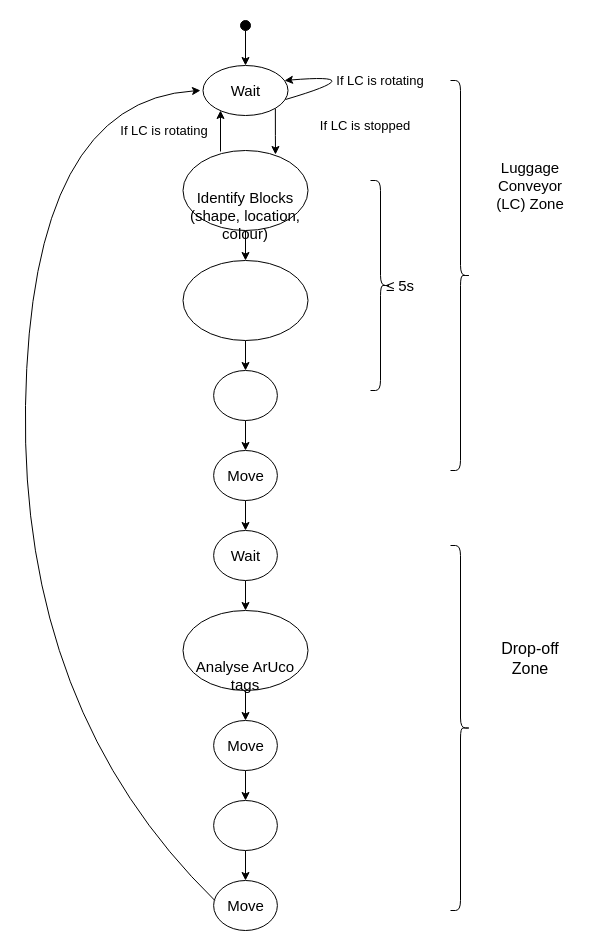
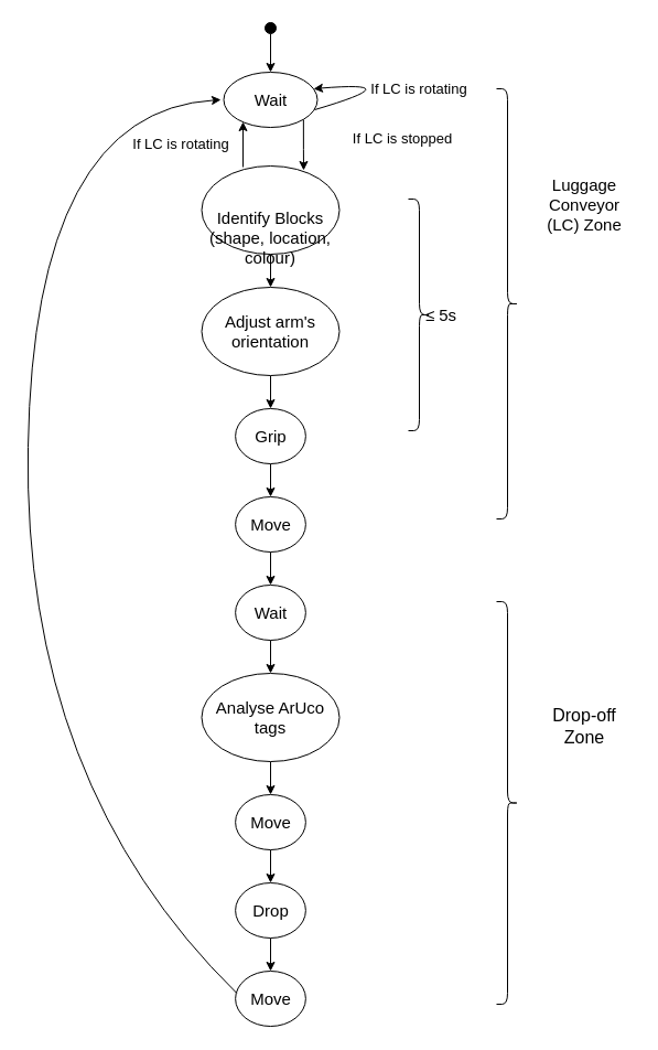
  <mxCell id="0" />
  <mxCell id="1" parent="0" />
  <mxCell id="2" value="" style="edgeStyle=orthogonalEdgeStyle;rounded=0;orthogonalLoop=1;jettySize=auto;html=1;entryX=0.5;entryY=0;entryDx=0;entryDy=0;" edge="1" parent="1" source="3" target="5"><mxGeometry relative="1" as="geometry"><mxPoint x="245" y="60" as="targetPoint" /><Array as="points" /></mxGeometry></mxCell>
  <mxCell id="3" value="" style="ellipse;whiteSpace=wrap;html=1;fillColor=#000000;" vertex="1" parent="1"><mxGeometry x="240" y="20" width="10" height="10" as="geometry" /></mxCell>
  <mxCell id="4" style="edgeStyle=orthogonalEdgeStyle;rounded=0;orthogonalLoop=1;jettySize=auto;html=1;exitX=1;exitY=1;exitDx=0;exitDy=0;entryX=0.74;entryY=0.05;entryDx=0;entryDy=0;entryPerimeter=0;" edge="1" parent="1" source="5" target="8"><mxGeometry relative="1" as="geometry" /></mxCell>
  <mxCell id="5" value="" style="ellipse;whiteSpace=wrap;html=1;fillColor=#FFFFFF;" vertex="1" parent="1"><mxGeometry x="202.5" y="65" width="85" height="50" as="geometry" /></mxCell>
  <mxCell id="6" value="&lt;font style=&quot;font-size: 15px&quot;&gt;Wait&lt;/font&gt;" style="text;html=1;strokeColor=none;fillColor=none;align=center;verticalAlign=middle;whiteSpace=wrap;rounded=0;" vertex="1" parent="1"><mxGeometry x="227.5" y="80" width="35" height="20" as="geometry" /></mxCell>
  <mxCell id="7" style="edgeStyle=orthogonalEdgeStyle;rounded=0;orthogonalLoop=1;jettySize=auto;html=1;exitX=0.5;exitY=1;exitDx=0;exitDy=0;entryX=0.5;entryY=0;entryDx=0;entryDy=0;" edge="1" parent="1" source="8" target="14"><mxGeometry relative="1" as="geometry" /></mxCell>
  <mxCell id="8" value="" style="ellipse;whiteSpace=wrap;html=1;fillColor=#FFFFFF;" vertex="1" parent="1"><mxGeometry x="182.5" y="150" width="125" height="80" as="geometry" /></mxCell>
  <mxCell id="9" value="&lt;div style=&quot;font-size: 15px&quot;&gt;&lt;font style=&quot;font-size: 15px&quot;&gt;Identify Blocks&lt;/font&gt;&lt;/div&gt;&lt;div style=&quot;font-size: 15px&quot;&gt;&lt;font style=&quot;font-size: 15px&quot;&gt;(shape, location, colour)&lt;br&gt;&lt;/font&gt;&lt;/div&gt;" style="text;html=1;strokeColor=none;fillColor=none;align=center;verticalAlign=middle;whiteSpace=wrap;rounded=0;" vertex="1" parent="1"><mxGeometry x="185" y="205" width="120" height="20" as="geometry" /></mxCell>
  <mxCell id="10" value="&lt;font style=&quot;font-size: 13px&quot;&gt;If LC is stopped&lt;/font&gt;" style="text;html=1;strokeColor=none;fillColor=none;align=center;verticalAlign=middle;whiteSpace=wrap;rounded=0;" vertex="1" parent="1"><mxGeometry x="315" y="115" width="100" height="20" as="geometry" /></mxCell>
  <mxCell id="11" value="" style="curved=1;endArrow=classic;html=1;exitX=0.971;exitY=0.68;exitDx=0;exitDy=0;exitPerimeter=0;entryX=0.959;entryY=0.3;entryDx=0;entryDy=0;entryPerimeter=0;" edge="1" parent="1" source="5" target="5"><mxGeometry width="50" height="50" relative="1" as="geometry"><mxPoint x="295.5" y="107.5" as="sourcePoint" /><mxPoint x="287.5" y="82.5" as="targetPoint" /><Array as="points"><mxPoint x="375" y="72.5" /></Array></mxGeometry></mxCell>
  <mxCell id="12" value="&lt;font style=&quot;font-size: 13px&quot;&gt;If LC is rotating&lt;br&gt;&lt;/font&gt;" style="text;html=1;strokeColor=none;fillColor=none;align=center;verticalAlign=middle;whiteSpace=wrap;rounded=0;" vertex="1" parent="1"><mxGeometry x="330" y="70" width="100" height="20" as="geometry" /></mxCell>
  <mxCell id="13" value="" style="edgeStyle=orthogonalEdgeStyle;rounded=0;orthogonalLoop=1;jettySize=auto;html=1;entryX=0.5;entryY=0;entryDx=0;entryDy=0;" edge="1" parent="1" source="14" target="19"><mxGeometry relative="1" as="geometry" /></mxCell>
  <mxCell id="14" value="" style="ellipse;whiteSpace=wrap;html=1;fillColor=#FFFFFF;" vertex="1" parent="1"><mxGeometry x="182.5" y="260" width="125" height="80" as="geometry" /></mxCell>
+ <mxCell id="15" value="&lt;font style=&quot;font-size: 15px&quot;&gt;Adjust arm's orientation&lt;/font&gt;" style="text;html=1;strokeColor=none;fillColor=none;align=center;verticalAlign=middle;whiteSpace=wrap;rounded=0;" vertex="1" parent="1"><mxGeometry x="185" y="290" width="120" height="20" as="geometry" /></mxCell>
  <mxCell id="16" value="&lt;font style=&quot;font-size: 13px&quot;&gt;If LC is rotating&lt;br&gt;&lt;/font&gt;" style="text;html=1;strokeColor=none;fillColor=none;align=center;verticalAlign=middle;whiteSpace=wrap;rounded=0;" vertex="1" parent="1"><mxGeometry x="114.37" y="120" width="100" height="20" as="geometry" /></mxCell>
  <mxCell id="17" value="" style="endArrow=classic;html=1;" edge="1" parent="1"><mxGeometry width="50" height="50" relative="1" as="geometry"><mxPoint x="220" y="151" as="sourcePoint" /><mxPoint x="220" y="110" as="targetPoint" /></mxGeometry></mxCell>
  <mxCell id="18" style="edgeStyle=orthogonalEdgeStyle;rounded=0;orthogonalLoop=1;jettySize=auto;html=1;exitX=0.5;exitY=1;exitDx=0;exitDy=0;entryX=0.5;entryY=0;entryDx=0;entryDy=0;" edge="1" parent="1" source="19" target="22"><mxGeometry relative="1" as="geometry" /></mxCell>
  <mxCell id="19" value="" style="ellipse;whiteSpace=wrap;html=1;fillColor=#FFFFFF;" vertex="1" parent="1"><mxGeometry x="213.12" y="370" width="63.75" height="50" as="geometry" /></mxCell>
+ <mxCell id="20" value="&lt;font style=&quot;font-size: 15px&quot;&gt;Grip&lt;/font&gt;" style="text;html=1;strokeColor=none;fillColor=none;align=center;verticalAlign=middle;whiteSpace=wrap;rounded=0;" vertex="1" parent="1"><mxGeometry x="214.37" y="385" width="62.5" height="20" as="geometry" /></mxCell>
  <mxCell id="21" style="edgeStyle=orthogonalEdgeStyle;rounded=0;orthogonalLoop=1;jettySize=auto;html=1;exitX=0.5;exitY=1;exitDx=0;exitDy=0;entryX=0.5;entryY=0;entryDx=0;entryDy=0;" edge="1" parent="1" source="22" target="28"><mxGeometry relative="1" as="geometry" /></mxCell>
  <mxCell id="22" value="" style="ellipse;whiteSpace=wrap;html=1;fillColor=#FFFFFF;" vertex="1" parent="1"><mxGeometry x="213.12" y="450" width="63.75" height="50" as="geometry" /></mxCell>
  <mxCell id="23" value="&lt;font style=&quot;font-size: 15px&quot;&gt;Move&lt;/font&gt;" style="text;html=1;strokeColor=none;fillColor=none;align=center;verticalAlign=middle;whiteSpace=wrap;rounded=0;" vertex="1" parent="1"><mxGeometry x="214.37" y="465" width="62.5" height="20" as="geometry" /></mxCell>
  <mxCell id="24" style="edgeStyle=orthogonalEdgeStyle;rounded=0;orthogonalLoop=1;jettySize=auto;html=1;exitX=0.5;exitY=1;exitDx=0;exitDy=0;entryX=0.5;entryY=0;entryDx=0;entryDy=0;" edge="1" parent="1" source="25" target="37"><mxGeometry relative="1" as="geometry" /></mxCell>
  <mxCell id="25" value="" style="ellipse;whiteSpace=wrap;html=1;fillColor=#FFFFFF;" vertex="1" parent="1"><mxGeometry x="182.5" y="610" width="125" height="80" as="geometry" /></mxCell>
- <mxCell id="26" value="&lt;font style=&quot;font-size: 15px&quot;&gt;Analyse &lt;/font&gt;&lt;font style=&quot;font-size: 15px&quot;&gt;&lt;span class=&quot;ILfuVd NA6bn&quot;&gt;&lt;span class=&quot;hgKElc&quot;&gt;ArUco&lt;/span&gt;&lt;/span&gt; tags&lt;/font&gt;" style="text;html=1;strokeColor=none;fillColor=none;align=center;verticalAlign=middle;whiteSpace=wrap;rounded=0;" vertex="1" parent="1"><mxGeometry x="185" y="665" width="120" height="20" as="geometry" /></mxCell>
+ <mxCell id="26" value="&lt;font style=&quot;font-size: 15px&quot;&gt;Analyse &lt;/font&gt;&lt;font style=&quot;font-size: 15px&quot;&gt;&lt;span class=&quot;ILfuVd NA6bn&quot;&gt;&lt;span class=&quot;hgKElc&quot;&gt;ArUco&lt;/span&gt;&lt;/span&gt; tags&lt;/font&gt;" style="text;html=1;strokeColor=none;fillColor=none;align=center;verticalAlign=middle;whiteSpace=wrap;rounded=0;" vertex="1" parent="1"><mxGeometry x="185" y="640" width="120" height="20" as="geometry" /></mxCell>
  <mxCell id="27" style="edgeStyle=orthogonalEdgeStyle;rounded=0;orthogonalLoop=1;jettySize=auto;html=1;exitX=0.5;exitY=1;exitDx=0;exitDy=0;entryX=0.5;entryY=0;entryDx=0;entryDy=0;" edge="1" parent="1" source="28" target="25"><mxGeometry relative="1" as="geometry" /></mxCell>
  <mxCell id="28" value="" style="ellipse;whiteSpace=wrap;html=1;fillColor=#FFFFFF;" vertex="1" parent="1"><mxGeometry x="213.12" y="530" width="63.75" height="50" as="geometry" /></mxCell>
  <mxCell id="29" value="&lt;font style=&quot;font-size: 15px&quot;&gt;Wait&lt;/font&gt;" style="text;html=1;strokeColor=none;fillColor=none;align=center;verticalAlign=middle;whiteSpace=wrap;rounded=0;" vertex="1" parent="1"><mxGeometry x="214.37" y="545" width="62.5" height="20" as="geometry" /></mxCell>
  <mxCell id="30" style="edgeStyle=orthogonalEdgeStyle;rounded=0;orthogonalLoop=1;jettySize=auto;html=1;exitX=0.5;exitY=1;exitDx=0;exitDy=0;entryX=0.5;entryY=0;entryDx=0;entryDy=0;" edge="1" parent="1" source="31" target="33"><mxGeometry relative="1" as="geometry" /></mxCell>
  <mxCell id="31" value="" style="ellipse;whiteSpace=wrap;html=1;fillColor=#FFFFFF;" vertex="1" parent="1"><mxGeometry x="213.12" y="800" width="63.75" height="50" as="geometry" /></mxCell>
+ <mxCell id="32" value="&lt;font style=&quot;font-size: 15px&quot;&gt;Drop&lt;/font&gt;" style="text;html=1;strokeColor=none;fillColor=none;align=center;verticalAlign=middle;whiteSpace=wrap;rounded=0;" vertex="1" parent="1"><mxGeometry x="214.37" y="815" width="62.5" height="20" as="geometry" /></mxCell>
  <mxCell id="33" value="" style="ellipse;whiteSpace=wrap;html=1;fillColor=#FFFFFF;" vertex="1" parent="1"><mxGeometry x="213.12" y="880" width="63.75" height="50" as="geometry" /></mxCell>
  <mxCell id="34" value="&lt;font style=&quot;font-size: 15px&quot;&gt;Move&lt;/font&gt;" style="text;html=1;strokeColor=none;fillColor=none;align=center;verticalAlign=middle;whiteSpace=wrap;rounded=0;" vertex="1" parent="1"><mxGeometry x="214.37" y="895" width="62.5" height="20" as="geometry" /></mxCell>
  <mxCell id="35" value="" style="curved=1;endArrow=classic;html=1;exitX=0;exitY=0.25;exitDx=0;exitDy=0;" edge="1" parent="1" source="34"><mxGeometry width="50" height="50" relative="1" as="geometry"><mxPoint x="50" y="820" as="sourcePoint" /><mxPoint x="200" y="90" as="targetPoint" /><Array as="points"><mxPoint x="20" y="710" /><mxPoint x="30" y="100" /></Array></mxGeometry></mxCell>
  <mxCell id="36" style="edgeStyle=orthogonalEdgeStyle;rounded=0;orthogonalLoop=1;jettySize=auto;html=1;exitX=0.5;exitY=1;exitDx=0;exitDy=0;entryX=0.5;entryY=0;entryDx=0;entryDy=0;" edge="1" parent="1" source="37" target="31"><mxGeometry relative="1" as="geometry" /></mxCell>
  <mxCell id="37" value="" style="ellipse;whiteSpace=wrap;html=1;fillColor=#FFFFFF;" vertex="1" parent="1"><mxGeometry x="213.12" y="720" width="63.75" height="50" as="geometry" /></mxCell>
  <mxCell id="38" value="&lt;font style=&quot;font-size: 15px&quot;&gt;Move&lt;/font&gt;" style="text;html=1;strokeColor=none;fillColor=none;align=center;verticalAlign=middle;whiteSpace=wrap;rounded=0;" vertex="1" parent="1"><mxGeometry x="214.37" y="735" width="62.5" height="20" as="geometry" /></mxCell>
  <mxCell id="39" value="" style="shape=curlyBracket;whiteSpace=wrap;html=1;rounded=1;flipH=1;fillColor=#FFFFFF;" vertex="1" parent="1"><mxGeometry x="370" y="180" width="20" height="210" as="geometry" /></mxCell>
  <mxCell id="40" value="&lt;font style=&quot;font-size: 15px&quot;&gt;≤ 5s&lt;/font&gt;" style="text;html=1;strokeColor=none;fillColor=none;align=center;verticalAlign=middle;whiteSpace=wrap;rounded=0;" vertex="1" parent="1"><mxGeometry x="380" y="275" width="40" height="20" as="geometry" /></mxCell>
  <mxCell id="41" value="" style="shape=curlyBracket;whiteSpace=wrap;html=1;rounded=1;flipH=1;fillColor=#FFFFFF;" vertex="1" parent="1"><mxGeometry x="450" y="80" width="20" height="390" as="geometry" /></mxCell>
  <mxCell id="42" value="&lt;font style=&quot;font-size: 15px&quot;&gt;Luggage Conveyor (LC) Zone&lt;/font&gt;" style="text;html=1;strokeColor=none;fillColor=none;align=center;verticalAlign=middle;whiteSpace=wrap;rounded=0;" vertex="1" parent="1"><mxGeometry x="485" y="175" width="90" height="20" as="geometry" /></mxCell>
  <mxCell id="43" value="" style="shape=curlyBracket;whiteSpace=wrap;html=1;rounded=1;flipH=1;fillColor=#FFFFFF;" vertex="1" parent="1"><mxGeometry x="450" y="545" width="20" height="365" as="geometry" /></mxCell>
  <mxCell id="44" value="&lt;font style=&quot;font-size: 16px&quot;&gt;Drop-off Zone&lt;br&gt;&lt;/font&gt;" style="text;html=1;strokeColor=none;fillColor=none;align=center;verticalAlign=middle;whiteSpace=wrap;rounded=0;" vertex="1" parent="1"><mxGeometry x="485" y="647.5" width="90" height="20" as="geometry" /></mxCell>
